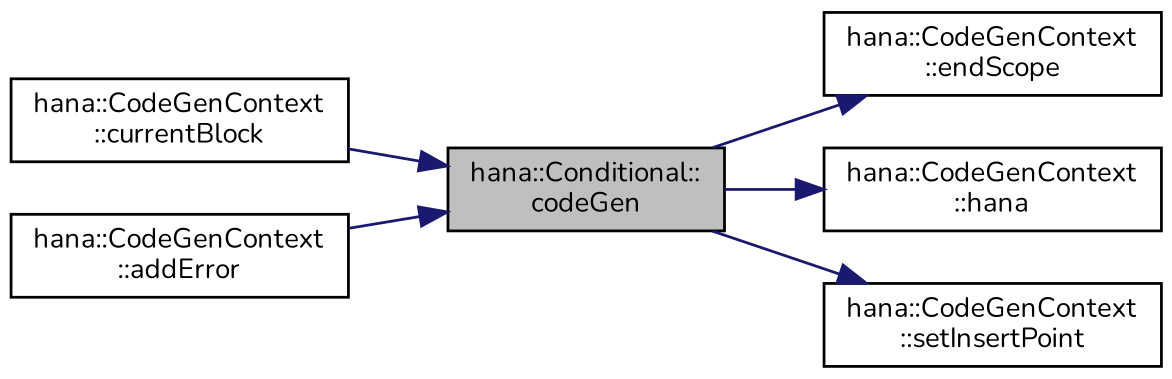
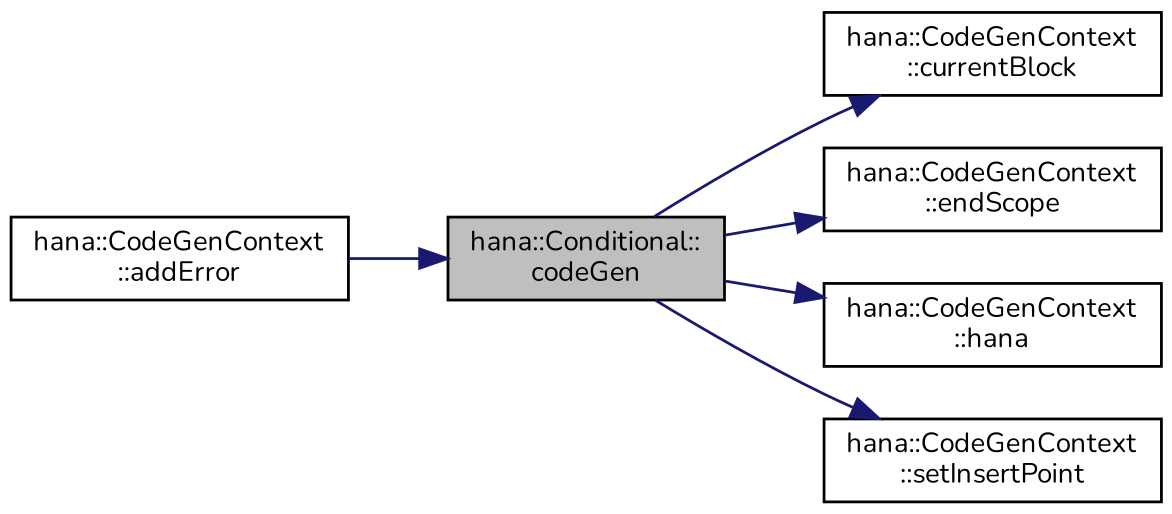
  digraph {
    fontname=Nunito
    rankdir=LR
    node [color=black fillcolor=white fontname=Nunito fontsize=10 shape=record style=filled]
    edge [color=midnightblue fontname=Nunito fontsize=10 labelfontname=Helvetica labelfontsize=10 style=solid]
    n1 [fillcolor=grey75 fontcolor=black height=0.2 label="hana::Conditional::\lcodeGen" width=0.4]
    n2 [height=0.2 label="hana::CodeGenContext\l::currentBlock" width=0.4]
    n3 [height=0.2 label="hana::CodeGenContext\l::endScope" width=0.4]
    n4 [height=0.2 label="hana::CodeGenContext\l::hana" width=0.4]
    n5 [height=0.2 label="hana::CodeGenContext\l::setInsertPoint" width=0.4]
    n6 [height=0.2 label="hana::CodeGenContext\l::addError" width=0.4]
-   n2 -> n1
+   n1 -> n2
    n1 -> n3
    n1 -> n4
    n1 -> n5
    n6 -> n1
  }
